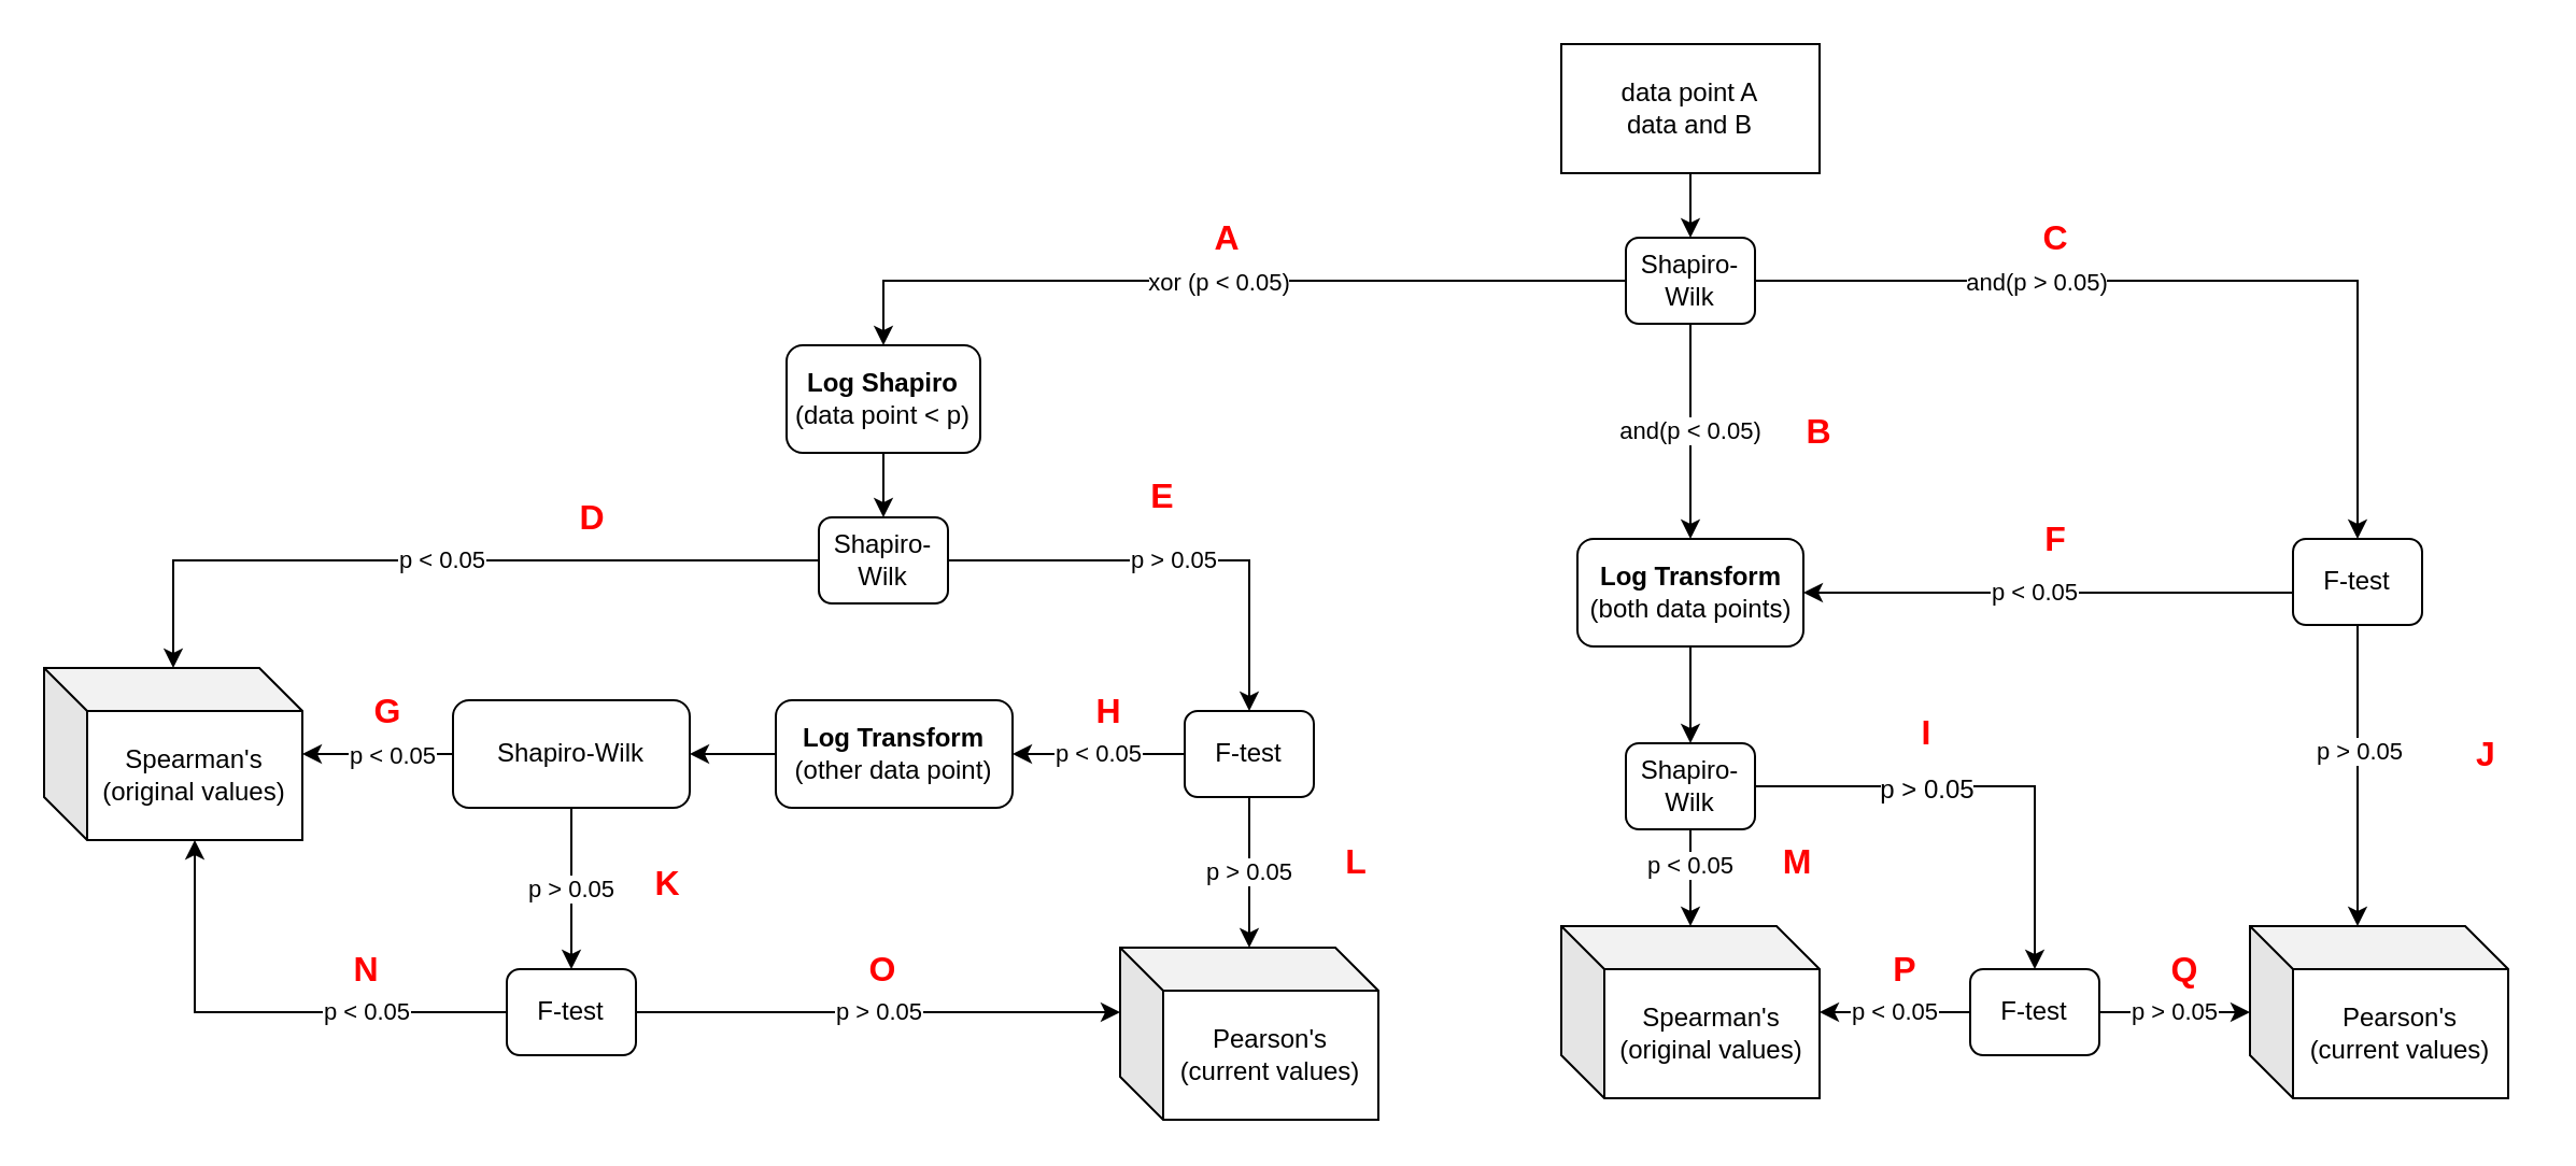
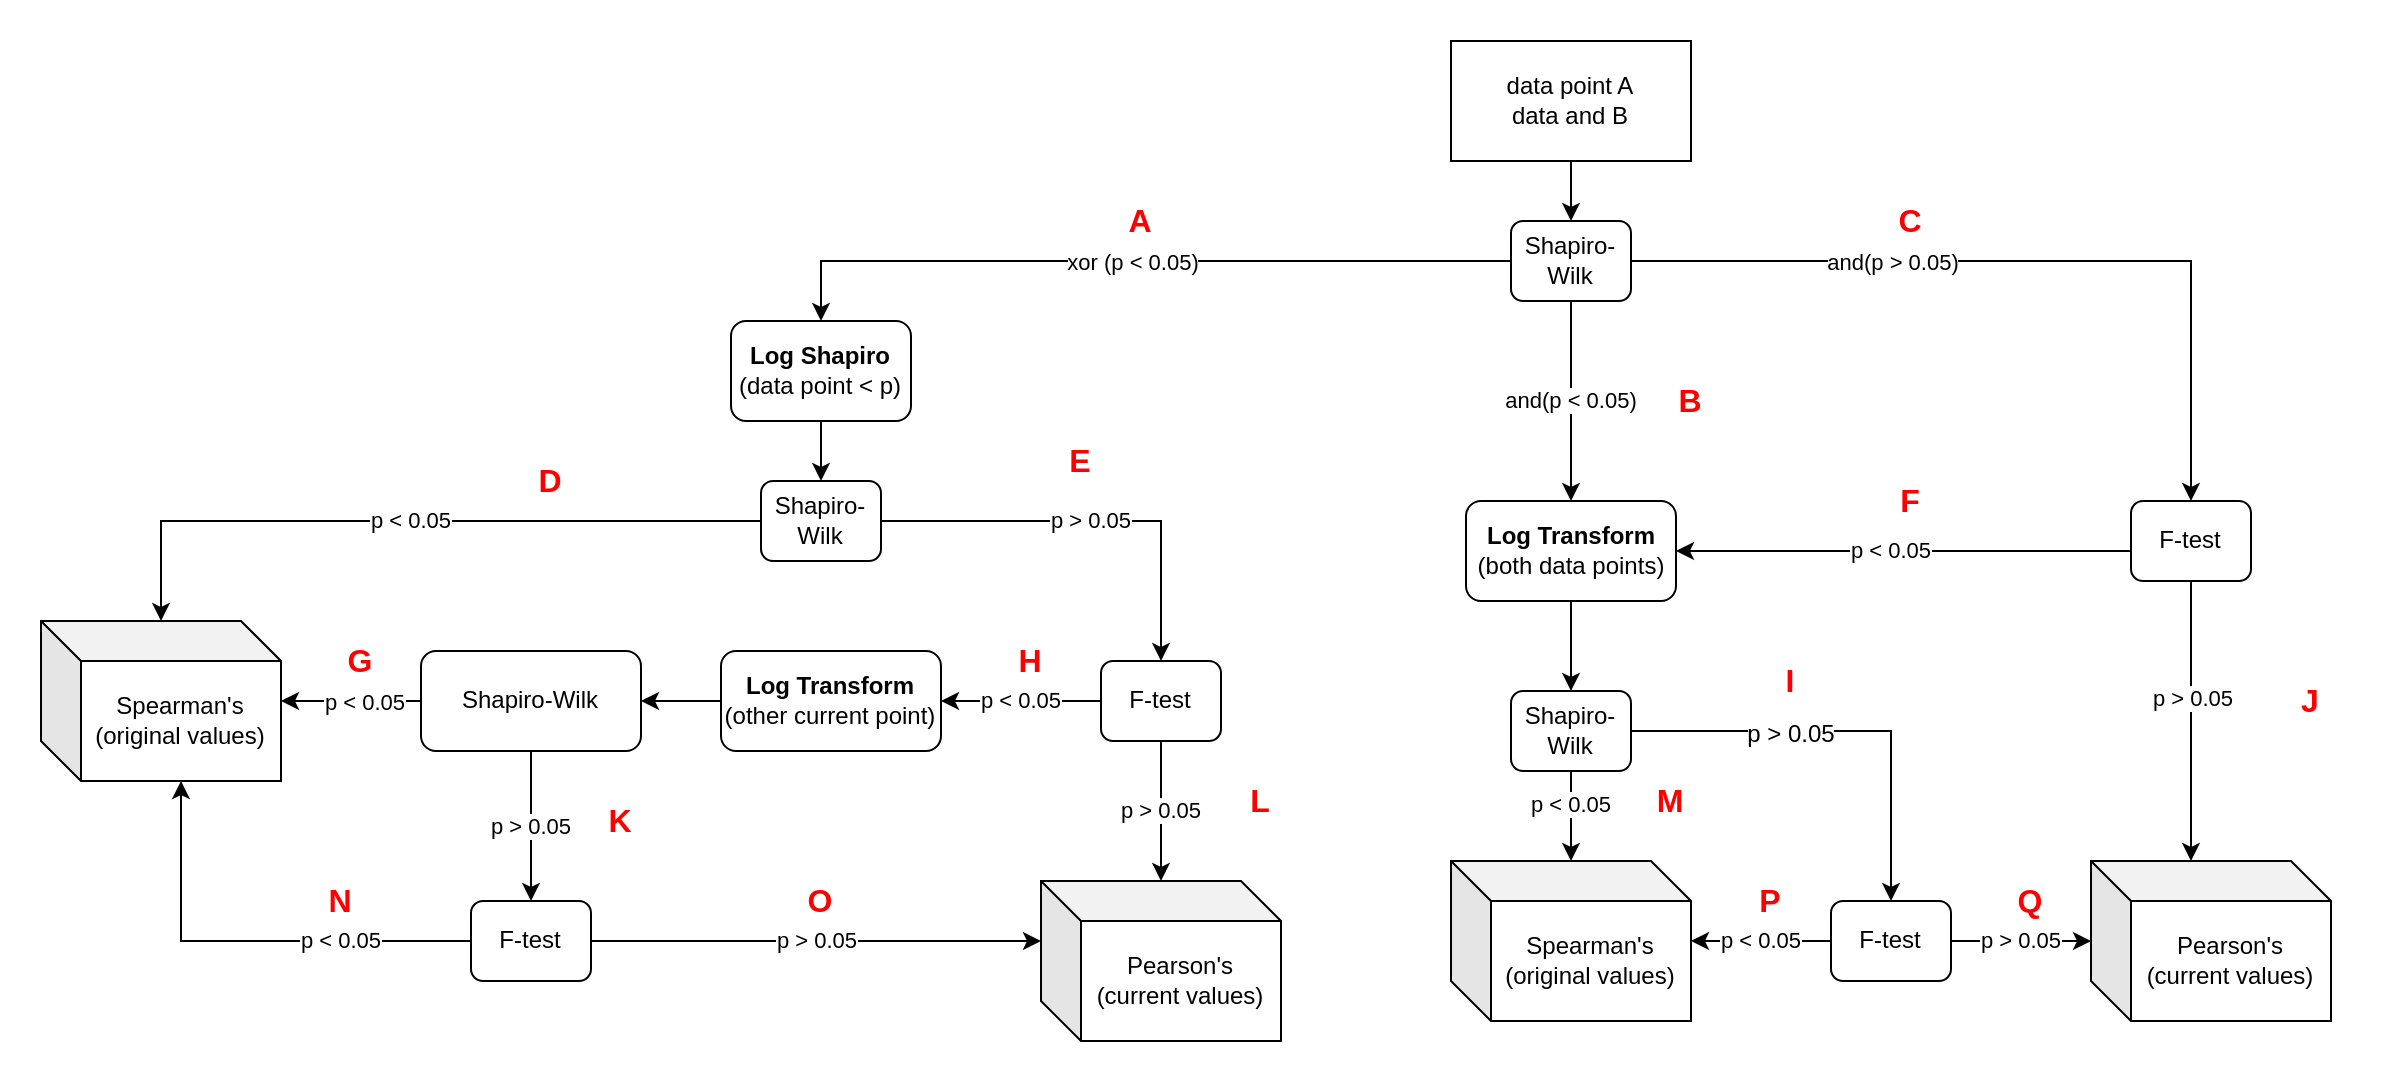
  <mxCell id="0" />
  <mxCell id="1" parent="0" />
  <mxCell id="2" value="" style="edgeStyle=orthogonalEdgeStyle;rounded=0;orthogonalLoop=1;jettySize=auto;html=1;entryX=0.5;entryY=0;entryDx=0;entryDy=0;" parent="1" source="3" target="9" edge="1"><mxGeometry relative="1" as="geometry"><mxPoint x="825" y="120" as="targetPoint" /></mxGeometry></mxCell>
  <mxCell id="3" value="data point A&lt;br&gt;data and B" style="rounded=0;whiteSpace=wrap;html=1;" parent="1" vertex="1"><mxGeometry x="725" y="20" width="120" height="60" as="geometry" /></mxCell>
  <mxCell id="4" value="and(p &amp;lt; 0.05)" style="edgeStyle=orthogonalEdgeStyle;rounded=0;orthogonalLoop=1;jettySize=auto;html=1;entryX=0.5;entryY=0;entryDx=0;entryDy=0;" parent="1" source="9" target="28" edge="1"><mxGeometry relative="1" as="geometry" /></mxCell>
  <mxCell id="5" style="edgeStyle=orthogonalEdgeStyle;rounded=0;orthogonalLoop=1;jettySize=auto;html=1;entryX=0.5;entryY=0;entryDx=0;entryDy=0;" parent="1" source="9" target="32" edge="1"><mxGeometry relative="1" as="geometry" /></mxCell>
  <mxCell id="6" value="and(p &amp;gt; 0.05)" style="edgeLabel;html=1;align=center;verticalAlign=middle;resizable=0;points=[];" parent="5" vertex="1" connectable="0"><mxGeometry x="-0.552" y="2" relative="1" as="geometry"><mxPoint x="40" y="2" as="offset" /></mxGeometry></mxCell>
  <mxCell id="7" style="edgeStyle=orthogonalEdgeStyle;rounded=0;orthogonalLoop=1;jettySize=auto;html=1;" parent="1" source="9" target="14" edge="1"><mxGeometry relative="1" as="geometry" /></mxCell>
  <mxCell id="8" value="xor (p &amp;lt; 0.05)" style="edgeLabel;html=1;align=center;verticalAlign=middle;resizable=0;points=[];" parent="7" vertex="1" connectable="0"><mxGeometry x="0.015" relative="1" as="geometry"><mxPoint as="offset" /></mxGeometry></mxCell>
  <mxCell id="9" value="Shapiro-Wilk" style="rounded=1;whiteSpace=wrap;html=1;" parent="1" vertex="1"><mxGeometry x="755" y="110" width="60" height="40" as="geometry" /></mxCell>
  <mxCell id="10" value="p &amp;lt; 0.05" style="edgeStyle=orthogonalEdgeStyle;rounded=0;orthogonalLoop=1;jettySize=auto;html=1;" parent="1" source="12" target="15" edge="1"><mxGeometry relative="1" as="geometry" /></mxCell>
  <mxCell id="11" value="p &amp;gt; 0.05" style="edgeStyle=orthogonalEdgeStyle;rounded=0;orthogonalLoop=1;jettySize=auto;html=1;" parent="1" source="12" target="18" edge="1"><mxGeometry relative="1" as="geometry" /></mxCell>
  <mxCell id="12" value="Shapiro-Wilk" style="rounded=1;whiteSpace=wrap;html=1;" parent="1" vertex="1"><mxGeometry x="380" y="240" width="60" height="40" as="geometry" /></mxCell>
  <mxCell id="13" value="" style="edgeStyle=orthogonalEdgeStyle;rounded=0;orthogonalLoop=1;jettySize=auto;html=1;" parent="1" source="14" target="12" edge="1"><mxGeometry relative="1" as="geometry" /></mxCell>
  <mxCell id="14" value="&lt;b&gt;Log Shapiro&lt;br&gt;&lt;/b&gt;(data point &amp;lt; p)" style="rounded=1;whiteSpace=wrap;html=1;" parent="1" vertex="1"><mxGeometry x="365" y="160" width="90" height="50" as="geometry" /></mxCell>
  <mxCell id="15" value="Spearman's&lt;br&gt;(original values)" style="shape=cube;whiteSpace=wrap;html=1;boundedLbl=1;backgroundOutline=1;darkOpacity=0.05;darkOpacity2=0.1;" parent="1" vertex="1"><mxGeometry x="20" y="310" width="120" height="80" as="geometry" /></mxCell>
  <mxCell id="16" value="p &amp;gt; 0.05" style="edgeStyle=orthogonalEdgeStyle;rounded=0;orthogonalLoop=1;jettySize=auto;html=1;" parent="1" source="18" target="19" edge="1"><mxGeometry relative="1" as="geometry" /></mxCell>
  <mxCell id="17" value="p &amp;lt; 0.05" style="edgeStyle=orthogonalEdgeStyle;rounded=0;orthogonalLoop=1;jettySize=auto;html=1;entryX=1;entryY=0.5;entryDx=0;entryDy=0;" parent="1" source="18" target="61" edge="1"><mxGeometry relative="1" as="geometry"><mxPoint x="365" y="361" as="targetPoint" /></mxGeometry></mxCell>
  <mxCell id="18" value="F-test" style="rounded=1;whiteSpace=wrap;html=1;" parent="1" vertex="1"><mxGeometry x="550" y="330" width="60" height="40" as="geometry" /></mxCell>
  <mxCell id="19" value="Pearson's&lt;br&gt;(current values)" style="shape=cube;whiteSpace=wrap;html=1;boundedLbl=1;backgroundOutline=1;darkOpacity=0.05;darkOpacity2=0.1;" parent="1" vertex="1"><mxGeometry x="520" y="440" width="120" height="80" as="geometry" /></mxCell>
  <mxCell id="20" value="p &amp;gt; 0.05" style="edgeStyle=orthogonalEdgeStyle;rounded=0;orthogonalLoop=1;jettySize=auto;html=1;" parent="1" source="23" target="26" edge="1"><mxGeometry relative="1" as="geometry"><Array as="points"><mxPoint x="265" y="390" /><mxPoint x="265" y="390" /></Array></mxGeometry></mxCell>
  <mxCell id="21" style="edgeStyle=orthogonalEdgeStyle;rounded=0;orthogonalLoop=1;jettySize=auto;html=1;" parent="1" source="23" target="15" edge="1"><mxGeometry relative="1" as="geometry" /></mxCell>
  <mxCell id="22" value="p &amp;lt; 0.05" style="edgeLabel;html=1;align=center;verticalAlign=middle;resizable=0;points=[];" parent="21" vertex="1" connectable="0"><mxGeometry x="-0.169" relative="1" as="geometry"><mxPoint as="offset" /></mxGeometry></mxCell>
  <mxCell id="23" value="Shapiro-Wilk" style="rounded=1;whiteSpace=wrap;html=1;" parent="1" vertex="1"><mxGeometry x="210" y="325" width="110" height="50" as="geometry" /></mxCell>
  <mxCell id="24" value="p &amp;gt; 0.05" style="edgeStyle=orthogonalEdgeStyle;rounded=0;orthogonalLoop=1;jettySize=auto;html=1;entryX=0;entryY=0;entryDx=0;entryDy=30;entryPerimeter=0;" parent="1" source="26" target="19" edge="1"><mxGeometry relative="1" as="geometry"><mxPoint x="375" y="470" as="targetPoint" /></mxGeometry></mxCell>
  <mxCell id="25" value="p &amp;lt; 0.05" style="edgeStyle=orthogonalEdgeStyle;rounded=0;orthogonalLoop=1;jettySize=auto;html=1;entryX=0;entryY=0;entryDx=70;entryDy=80;entryPerimeter=0;" parent="1" source="26" target="15" edge="1"><mxGeometry x="-0.422" relative="1" as="geometry"><mxPoint as="offset" /></mxGeometry></mxCell>
  <mxCell id="26" value="F-test" style="rounded=1;whiteSpace=wrap;html=1;" parent="1" vertex="1"><mxGeometry x="235" y="450" width="60" height="40" as="geometry" /></mxCell>
  <mxCell id="27" style="edgeStyle=orthogonalEdgeStyle;rounded=0;orthogonalLoop=1;jettySize=auto;html=1;exitX=0.5;exitY=1;exitDx=0;exitDy=0;entryX=0.5;entryY=0;entryDx=0;entryDy=0;" parent="1" source="28" target="38" edge="1"><mxGeometry relative="1" as="geometry" /></mxCell>
  <mxCell id="28" value="&lt;b&gt;Log Transform&lt;br&gt;&lt;/b&gt;(both data points)" style="rounded=1;whiteSpace=wrap;html=1;" parent="1" vertex="1"><mxGeometry x="732.5" y="250" width="105" height="50" as="geometry" /></mxCell>
  <mxCell id="29" value="p &amp;lt; 0.05" style="edgeStyle=orthogonalEdgeStyle;rounded=0;orthogonalLoop=1;jettySize=auto;html=1;entryX=1;entryY=0.5;entryDx=0;entryDy=0;" parent="1" source="32" target="28" edge="1"><mxGeometry x="0.055" relative="1" as="geometry"><Array as="points"><mxPoint x="876" y="275" /><mxPoint x="876" y="275" /></Array><mxPoint as="offset" /></mxGeometry></mxCell>
  <mxCell id="30" style="edgeStyle=orthogonalEdgeStyle;rounded=0;orthogonalLoop=1;jettySize=auto;html=1;entryX=0;entryY=0;entryDx=50;entryDy=0;entryPerimeter=0;" parent="1" source="32" target="33" edge="1"><mxGeometry relative="1" as="geometry" /></mxCell>
  <mxCell id="31" value="p &amp;gt; 0.05" style="edgeLabel;html=1;align=center;verticalAlign=middle;resizable=0;points=[];" parent="30" vertex="1" connectable="0"><mxGeometry x="-0.168" y="5" relative="1" as="geometry"><mxPoint x="-5" as="offset" /></mxGeometry></mxCell>
  <mxCell id="32" value="F-test" style="rounded=1;whiteSpace=wrap;html=1;" parent="1" vertex="1"><mxGeometry x="1065" y="250" width="60" height="40" as="geometry" /></mxCell>
  <mxCell id="33" value="Pearson's&lt;br&gt;(current values)" style="shape=cube;whiteSpace=wrap;html=1;boundedLbl=1;backgroundOutline=1;darkOpacity=0.05;darkOpacity2=0.1;" parent="1" vertex="1"><mxGeometry x="1045" y="430" width="120" height="80" as="geometry" /></mxCell>
  <mxCell id="34" style="edgeStyle=orthogonalEdgeStyle;rounded=0;orthogonalLoop=1;jettySize=auto;html=1;" parent="1" source="38" target="39" edge="1"><mxGeometry relative="1" as="geometry" /></mxCell>
  <mxCell id="35" value="p &amp;lt; 0.05" style="edgeLabel;html=1;align=center;verticalAlign=middle;resizable=0;points=[];" parent="34" vertex="1" connectable="0"><mxGeometry x="-0.284" y="-1" relative="1" as="geometry"><mxPoint as="offset" /></mxGeometry></mxCell>
  <mxCell id="36" style="edgeStyle=orthogonalEdgeStyle;rounded=0;orthogonalLoop=1;jettySize=auto;html=1;exitX=1;exitY=0.5;exitDx=0;exitDy=0;fontSize=16;fontColor=#FF0000;" parent="1" source="38" target="42" edge="1"><mxGeometry relative="1" as="geometry" /></mxCell>
  <mxCell id="37" value="&lt;font style=&quot;font-size: 12px&quot; color=&quot;#000000&quot;&gt;p &amp;gt; 0.05&lt;/font&gt;" style="edgeLabel;html=1;align=center;verticalAlign=middle;resizable=0;points=[];fontSize=16;fontColor=#FF0000;" parent="36" vertex="1" connectable="0"><mxGeometry x="-0.265" y="1" relative="1" as="geometry"><mxPoint as="offset" /></mxGeometry></mxCell>
  <mxCell id="38" value="Shapiro-Wilk" style="rounded=1;whiteSpace=wrap;html=1;" parent="1" vertex="1"><mxGeometry x="755" y="345" width="60" height="40" as="geometry" /></mxCell>
  <mxCell id="39" value="Spearman's&lt;br&gt;(original values)" style="shape=cube;whiteSpace=wrap;html=1;boundedLbl=1;backgroundOutline=1;darkOpacity=0.05;darkOpacity2=0.1;" parent="1" vertex="1"><mxGeometry x="725" y="430" width="120" height="80" as="geometry" /></mxCell>
  <mxCell id="40" value="p &amp;lt; 0.05" style="edgeStyle=orthogonalEdgeStyle;rounded=0;orthogonalLoop=1;jettySize=auto;html=1;" parent="1" source="42" target="39" edge="1"><mxGeometry relative="1" as="geometry" /></mxCell>
  <mxCell id="41" value="p &amp;gt; 0.05" style="edgeStyle=orthogonalEdgeStyle;rounded=0;orthogonalLoop=1;jettySize=auto;html=1;" parent="1" source="42" target="33" edge="1"><mxGeometry relative="1" as="geometry"><Array as="points"><mxPoint x="1005" y="470" /><mxPoint x="1005" y="470" /></Array></mxGeometry></mxCell>
  <mxCell id="42" value="F-test" style="rounded=1;whiteSpace=wrap;html=1;" parent="1" vertex="1"><mxGeometry x="915" y="450" width="60" height="40" as="geometry" /></mxCell>
  <mxCell id="43" value="A" style="text;html=1;strokeColor=none;fillColor=none;align=center;verticalAlign=middle;whiteSpace=wrap;rounded=0;fontStyle=1;fontColor=#FF0000;fontSize=16;" parent="1" vertex="1"><mxGeometry x="550" y="100" width="40" height="20" as="geometry" /></mxCell>
  <mxCell id="44" value="B" style="text;html=1;strokeColor=none;fillColor=none;align=center;verticalAlign=middle;whiteSpace=wrap;rounded=0;fontStyle=1;fontColor=#FF0000;fontSize=16;" parent="1" vertex="1"><mxGeometry x="825" y="190" width="40" height="20" as="geometry" /></mxCell>
  <mxCell id="45" value="C" style="text;html=1;strokeColor=none;fillColor=none;align=center;verticalAlign=middle;whiteSpace=wrap;rounded=0;fontStyle=1;fontColor=#FF0000;fontSize=16;" parent="1" vertex="1"><mxGeometry x="935" y="100" width="40" height="20" as="geometry" /></mxCell>
  <mxCell id="46" value="D" style="text;html=1;strokeColor=none;fillColor=none;align=center;verticalAlign=middle;whiteSpace=wrap;rounded=0;fontStyle=1;fontColor=#FF0000;fontSize=16;" parent="1" vertex="1"><mxGeometry x="255" y="230" width="40" height="20" as="geometry" /></mxCell>
  <mxCell id="47" value="E" style="text;html=1;strokeColor=none;fillColor=none;align=center;verticalAlign=middle;whiteSpace=wrap;rounded=0;fontStyle=1;fontColor=#FF0000;fontSize=16;" parent="1" vertex="1"><mxGeometry x="520" y="220" width="40" height="20" as="geometry" /></mxCell>
  <mxCell id="48" value="F" style="text;html=1;strokeColor=none;fillColor=none;align=center;verticalAlign=middle;whiteSpace=wrap;rounded=0;fontStyle=1;fontColor=#FF0000;fontSize=16;" parent="1" vertex="1"><mxGeometry x="935" y="240" width="40" height="20" as="geometry" /></mxCell>
  <mxCell id="49" value="G" style="text;html=1;strokeColor=none;fillColor=none;align=center;verticalAlign=middle;whiteSpace=wrap;rounded=0;fontStyle=1;fontColor=#FF0000;fontSize=16;" parent="1" vertex="1"><mxGeometry x="160" y="320" width="40" height="20" as="geometry" /></mxCell>
  <mxCell id="50" value="H" style="text;html=1;strokeColor=none;fillColor=none;align=center;verticalAlign=middle;whiteSpace=wrap;rounded=0;fontStyle=1;fontColor=#FF0000;fontSize=16;" parent="1" vertex="1"><mxGeometry x="495" y="320" width="40" height="20" as="geometry" /></mxCell>
  <mxCell id="51" value="I" style="text;html=1;strokeColor=none;fillColor=none;align=center;verticalAlign=middle;whiteSpace=wrap;rounded=0;fontStyle=1;fontColor=#FF0000;fontSize=16;" parent="1" vertex="1"><mxGeometry x="875" y="330" width="40" height="20" as="geometry" /></mxCell>
  <mxCell id="52" value="J" style="text;html=1;strokeColor=none;fillColor=none;align=center;verticalAlign=middle;whiteSpace=wrap;rounded=0;fontStyle=1;fontColor=#FF0000;fontSize=16;" parent="1" vertex="1"><mxGeometry x="1135" y="340" width="40" height="20" as="geometry" /></mxCell>
  <mxCell id="53" value="K" style="text;html=1;strokeColor=none;fillColor=none;align=center;verticalAlign=middle;whiteSpace=wrap;rounded=0;fontStyle=1;fontColor=#FF0000;fontSize=16;" parent="1" vertex="1"><mxGeometry x="290" y="400" width="40" height="20" as="geometry" /></mxCell>
  <mxCell id="54" value="L" style="text;html=1;strokeColor=none;fillColor=none;align=center;verticalAlign=middle;whiteSpace=wrap;rounded=0;fontStyle=1;fontColor=#FF0000;fontSize=16;" parent="1" vertex="1"><mxGeometry x="610" y="390" width="40" height="20" as="geometry" /></mxCell>
  <mxCell id="55" value="M" style="text;html=1;strokeColor=none;fillColor=none;align=center;verticalAlign=middle;whiteSpace=wrap;rounded=0;fontStyle=1;fontColor=#FF0000;fontSize=16;" parent="1" vertex="1"><mxGeometry x="815" y="390" width="40" height="20" as="geometry" /></mxCell>
  <mxCell id="56" value="N" style="text;html=1;strokeColor=none;fillColor=none;align=center;verticalAlign=middle;whiteSpace=wrap;rounded=0;fontStyle=1;fontColor=#FF0000;fontSize=16;" parent="1" vertex="1"><mxGeometry x="150" y="440" width="40" height="20" as="geometry" /></mxCell>
  <mxCell id="57" value="O" style="text;html=1;strokeColor=none;fillColor=none;align=center;verticalAlign=middle;whiteSpace=wrap;rounded=0;fontStyle=1;fontColor=#FF0000;fontSize=16;" parent="1" vertex="1"><mxGeometry x="390" y="440" width="40" height="20" as="geometry" /></mxCell>
  <mxCell id="58" value="P" style="text;html=1;strokeColor=none;fillColor=none;align=center;verticalAlign=middle;whiteSpace=wrap;rounded=0;fontStyle=1;fontColor=#FF0000;fontSize=16;" parent="1" vertex="1"><mxGeometry x="865" y="440" width="40" height="20" as="geometry" /></mxCell>
  <mxCell id="59" value="Q" style="text;html=1;strokeColor=none;fillColor=none;align=center;verticalAlign=middle;whiteSpace=wrap;rounded=0;fontStyle=1;fontColor=#FF0000;fontSize=16;" parent="1" vertex="1"><mxGeometry x="995" y="440" width="40" height="20" as="geometry" /></mxCell>
  <mxCell id="60" style="edgeStyle=orthogonalEdgeStyle;rounded=0;orthogonalLoop=1;jettySize=auto;html=1;entryX=1;entryY=0.5;entryDx=0;entryDy=0;" parent="1" source="61" target="23" edge="1"><mxGeometry relative="1" as="geometry" /></mxCell>
- <mxCell id="61" value="&lt;b&gt;Log Transform&lt;br&gt;&lt;/b&gt;(other data point)" style="rounded=1;whiteSpace=wrap;html=1;" parent="1" vertex="1"><mxGeometry x="360" y="325" width="110" height="50" as="geometry" /></mxCell>
+ <mxCell id="61" value="&lt;b&gt;Log Transform&lt;br&gt;&lt;/b&gt;(other current point)" style="rounded=1;whiteSpace=wrap;html=1;" parent="1" vertex="1"><mxGeometry x="360" y="325" width="110" height="50" as="geometry" /></mxCell>
